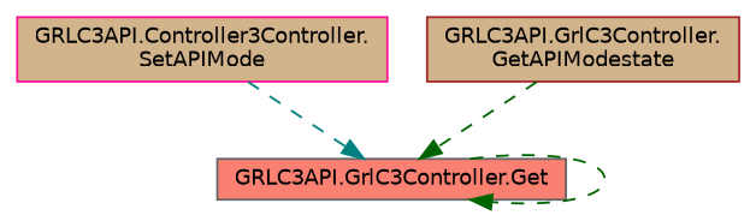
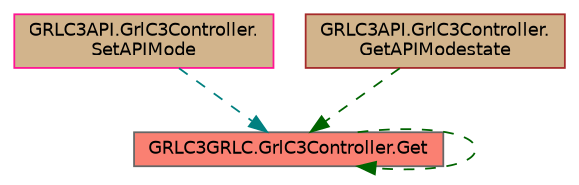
  digraph {
    rankdir=TB
    node [fillcolor=tan fontname=Helvetica fontsize=10 shape=box style=filled]
    edge [color=darkgreen fontname=Helvetica fontsize=10 labelfontname=Helvetica labelfontsize=10 style=dashed]
-   n1 [color=deeppink fontcolor=black height=0.2 label="GRLC3API.Controller3Controller.\lSetAPIMode" width=0.4]
-   n2 [color=gray40 fillcolor=salmon height=0.2 label="GRLC3API.GrlC3Controller.Get" width=0.4]
+   n1 [color=deeppink fontcolor=black height=0.2 label="GRLC3API.GrlC3Controller.\lSetAPIMode" width=0.4]
+   n2 [color=gray40 fillcolor=salmon height=0.2 label="GRLC3GRLC.GrlC3Controller.Get" width=0.4]
    n3 [color=brown height=0.2 label="GRLC3API.GrlC3Controller.\lGetAPIModestate" width=0.4]
    n1 -> n2 [color=teal]
    n2 -> n2
    n3 -> n2
  }
